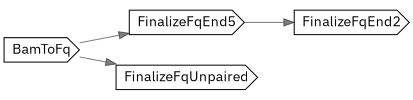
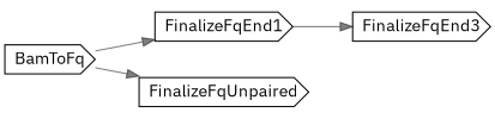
  digraph {
    compound=true
    fontname="IBM Plex Sans"
    rankdir=LR
    node [fontname="IBM Plex Sans" shape=cds]
    edge [color="#00000080" fontname="IBM Plex Sans"]
    n1 [label=BamToFq]
-   n2 [label=FinalizeFqEnd5]
+   n2 [label=FinalizeFqEnd1]
    n3 [label=FinalizeFqUnpaired]
-   n4 [label=FinalizeFqEnd2]
+   n4 [label=FinalizeFqEnd3]
    n1 -> n2
    n1 -> n3
    n2 -> n4
  }
